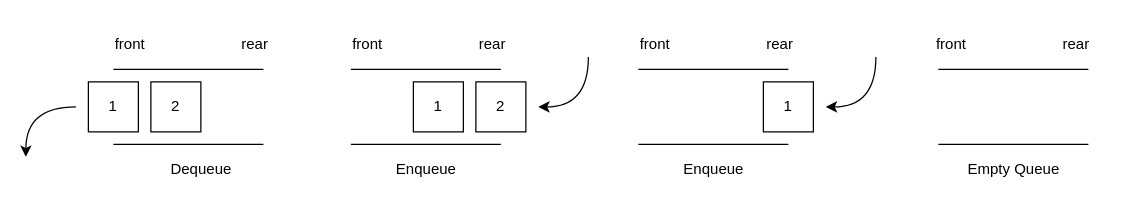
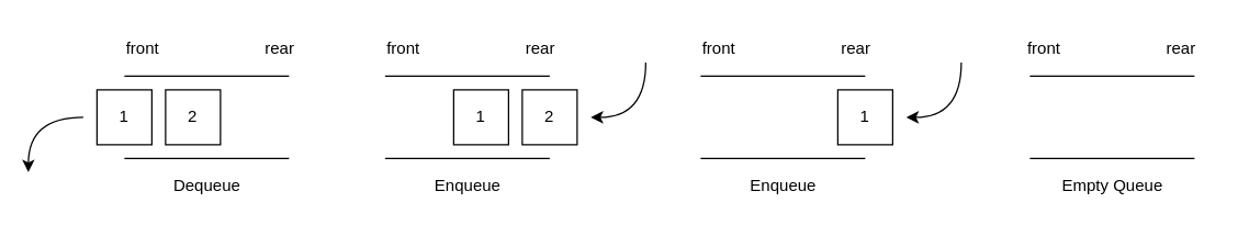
  <mxCell id="0" />
  <mxCell id="1" parent="0" />
  <mxCell id="2" value="" style="endArrow=none;html=1;rounded=0;" parent="1" edge="1"><mxGeometry width="50" height="50" relative="1" as="geometry"><mxPoint x="750" y="55" as="sourcePoint" /><mxPoint x="870" y="55" as="targetPoint" /></mxGeometry></mxCell>
  <mxCell id="3" value="" style="endArrow=none;html=1;rounded=0;" parent="1" edge="1"><mxGeometry width="50" height="50" relative="1" as="geometry"><mxPoint x="750" y="115" as="sourcePoint" /><mxPoint x="870" y="115" as="targetPoint" /></mxGeometry></mxCell>
  <mxCell id="4" value="Empty Queue" style="text;html=1;align=center;verticalAlign=middle;resizable=0;points=[];autosize=1;strokeColor=none;fillColor=none;rounded=0;" parent="1" vertex="1"><mxGeometry x="760" y="120" width="100" height="30" as="geometry" /></mxCell>
  <mxCell id="5" value="" style="endArrow=none;html=1;rounded=0;" parent="1" edge="1"><mxGeometry width="50" height="50" relative="1" as="geometry"><mxPoint x="510" y="55" as="sourcePoint" /><mxPoint x="630" y="55" as="targetPoint" /></mxGeometry></mxCell>
  <mxCell id="6" value="" style="endArrow=none;html=1;rounded=0;" parent="1" edge="1"><mxGeometry width="50" height="50" relative="1" as="geometry"><mxPoint x="510" y="115" as="sourcePoint" /><mxPoint x="630" y="115" as="targetPoint" /></mxGeometry></mxCell>
  <mxCell id="7" value="Enqueue" style="text;html=1;align=center;verticalAlign=middle;resizable=0;points=[];autosize=1;strokeColor=none;fillColor=none;rounded=0;" parent="1" vertex="1"><mxGeometry x="535" y="120" width="70" height="30" as="geometry" /></mxCell>
  <mxCell id="8" value="" style="endArrow=none;html=1;rounded=0;" parent="1" edge="1"><mxGeometry width="50" height="50" relative="1" as="geometry"><mxPoint x="90" y="55" as="sourcePoint" /><mxPoint x="210" y="55" as="targetPoint" /></mxGeometry></mxCell>
  <mxCell id="9" value="" style="endArrow=none;html=1;rounded=0;" parent="1" edge="1"><mxGeometry width="50" height="50" relative="1" as="geometry"><mxPoint x="90" y="115" as="sourcePoint" /><mxPoint x="210" y="115" as="targetPoint" /></mxGeometry></mxCell>
- <mxCell id="10" value="Dequeue" style="text;html=1;align=center;verticalAlign=middle;resizable=0;points=[];autosize=1;strokeColor=none;fillColor=none;rounded=0;" parent="1" vertex="1"><mxGeometry x="125" y="120" width="70" height="30" as="geometry" /></mxCell>
+ <mxCell id="10" value="Dequeue" style="text;html=1;align=center;verticalAlign=middle;resizable=0;points=[];autosize=1;strokeColor=none;fillColor=none;rounded=0;" parent="1" vertex="1"><mxGeometry x="115" y="120" width="70" height="30" as="geometry" /></mxCell>
  <mxCell id="11" value="1" style="rounded=0;whiteSpace=wrap;html=1;" parent="1" vertex="1"><mxGeometry x="610" y="65" width="40" height="40" as="geometry" /></mxCell>
  <mxCell id="12" value="2" style="rounded=0;whiteSpace=wrap;html=1;" parent="1" vertex="1"><mxGeometry x="120" y="65" width="40" height="40" as="geometry" /></mxCell>
  <mxCell id="13" value="1" style="rounded=0;whiteSpace=wrap;html=1;" parent="1" vertex="1"><mxGeometry x="70" y="65" width="40" height="40" as="geometry" /></mxCell>
  <mxCell id="14" value="" style="curved=1;endArrow=classic;html=1;rounded=0;" parent="1" edge="1"><mxGeometry width="50" height="50" relative="1" as="geometry"><mxPoint x="60" y="85" as="sourcePoint" /><mxPoint y="125" as="targetPoint" x="20" /><Array as="points"><mxPoint y="85" x="20" /></Array></mxGeometry></mxCell>
  <mxCell id="15" value="front" style="text;html=1;align=center;verticalAlign=middle;resizable=0;points=[];autosize=1;strokeColor=none;fillColor=none;rounded=0;" parent="1" vertex="1"><mxGeometry x="735" y="20" width="50" height="30" as="geometry" /></mxCell>
  <mxCell id="16" value="rear" style="text;html=1;align=center;verticalAlign=middle;resizable=0;points=[];autosize=1;strokeColor=none;fillColor=none;rounded=0;" parent="1" vertex="1"><mxGeometry x="840" y="20" width="40" height="30" as="geometry" /></mxCell>
  <mxCell id="17" value="" style="curved=1;endArrow=classic;html=1;rounded=0;" edge="1" parent="1"><mxGeometry width="50" height="50" relative="1" as="geometry"><mxPoint x="700" y="45" as="sourcePoint" /><mxPoint x="660" y="85" as="targetPoint" /><Array as="points"><mxPoint x="700" y="85" /></Array></mxGeometry></mxCell>
  <mxCell id="18" value="" style="endArrow=none;html=1;rounded=0;" edge="1" parent="1"><mxGeometry width="50" height="50" relative="1" as="geometry"><mxPoint x="280" y="55" as="sourcePoint" /><mxPoint x="400" y="55" as="targetPoint" /></mxGeometry></mxCell>
  <mxCell id="19" value="" style="endArrow=none;html=1;rounded=0;" edge="1" parent="1"><mxGeometry width="50" height="50" relative="1" as="geometry"><mxPoint x="280" y="115" as="sourcePoint" /><mxPoint x="400" y="115" as="targetPoint" /></mxGeometry></mxCell>
  <mxCell id="20" value="Enqueue" style="text;html=1;align=center;verticalAlign=middle;resizable=0;points=[];autosize=1;strokeColor=none;fillColor=none;rounded=0;" vertex="1" parent="1"><mxGeometry x="305" y="120" width="70" height="30" as="geometry" /></mxCell>
  <mxCell id="21" value="1" style="rounded=0;whiteSpace=wrap;html=1;" vertex="1" parent="1"><mxGeometry x="330" y="65" width="40" height="40" as="geometry" /></mxCell>
  <mxCell id="22" value="" style="curved=1;endArrow=classic;html=1;rounded=0;" edge="1" parent="1"><mxGeometry width="50" height="50" relative="1" as="geometry"><mxPoint x="470" y="45" as="sourcePoint" /><mxPoint x="430" y="85" as="targetPoint" /><Array as="points"><mxPoint x="470" y="85" /></Array></mxGeometry></mxCell>
  <mxCell id="23" value="2" style="rounded=0;whiteSpace=wrap;html=1;" vertex="1" parent="1"><mxGeometry x="380" y="65" width="40" height="40" as="geometry" /></mxCell>
  <mxCell id="24" value="front" style="text;html=1;align=center;verticalAlign=middle;resizable=0;points=[];autosize=1;strokeColor=none;fillColor=none;rounded=0;" vertex="1" parent="1"><mxGeometry x="497.5" y="20" width="50" height="30" as="geometry" /></mxCell>
  <mxCell id="25" value="rear" style="text;html=1;align=center;verticalAlign=middle;resizable=0;points=[];autosize=1;strokeColor=none;fillColor=none;rounded=0;" vertex="1" parent="1"><mxGeometry x="602.5" y="20" width="40" height="30" as="geometry" /></mxCell>
  <mxCell id="26" value="front" style="text;html=1;align=center;verticalAlign=middle;resizable=0;points=[];autosize=1;strokeColor=none;fillColor=none;rounded=0;" vertex="1" parent="1"><mxGeometry x="267.5" y="20" width="50" height="30" as="geometry" /></mxCell>
  <mxCell id="27" value="rear" style="text;html=1;align=center;verticalAlign=middle;resizable=0;points=[];autosize=1;strokeColor=none;fillColor=none;rounded=0;" vertex="1" parent="1"><mxGeometry x="372.5" y="20" width="40" height="30" as="geometry" /></mxCell>
  <mxCell id="28" value="front" style="text;html=1;align=center;verticalAlign=middle;resizable=0;points=[];autosize=1;strokeColor=none;fillColor=none;rounded=0;" vertex="1" parent="1"><mxGeometry x="77.5" y="20" width="50" height="30" as="geometry" /></mxCell>
  <mxCell id="29" value="rear" style="text;html=1;align=center;verticalAlign=middle;resizable=0;points=[];autosize=1;strokeColor=none;fillColor=none;rounded=0;" vertex="1" parent="1"><mxGeometry x="182.5" y="20" width="40" height="30" as="geometry" /></mxCell>
